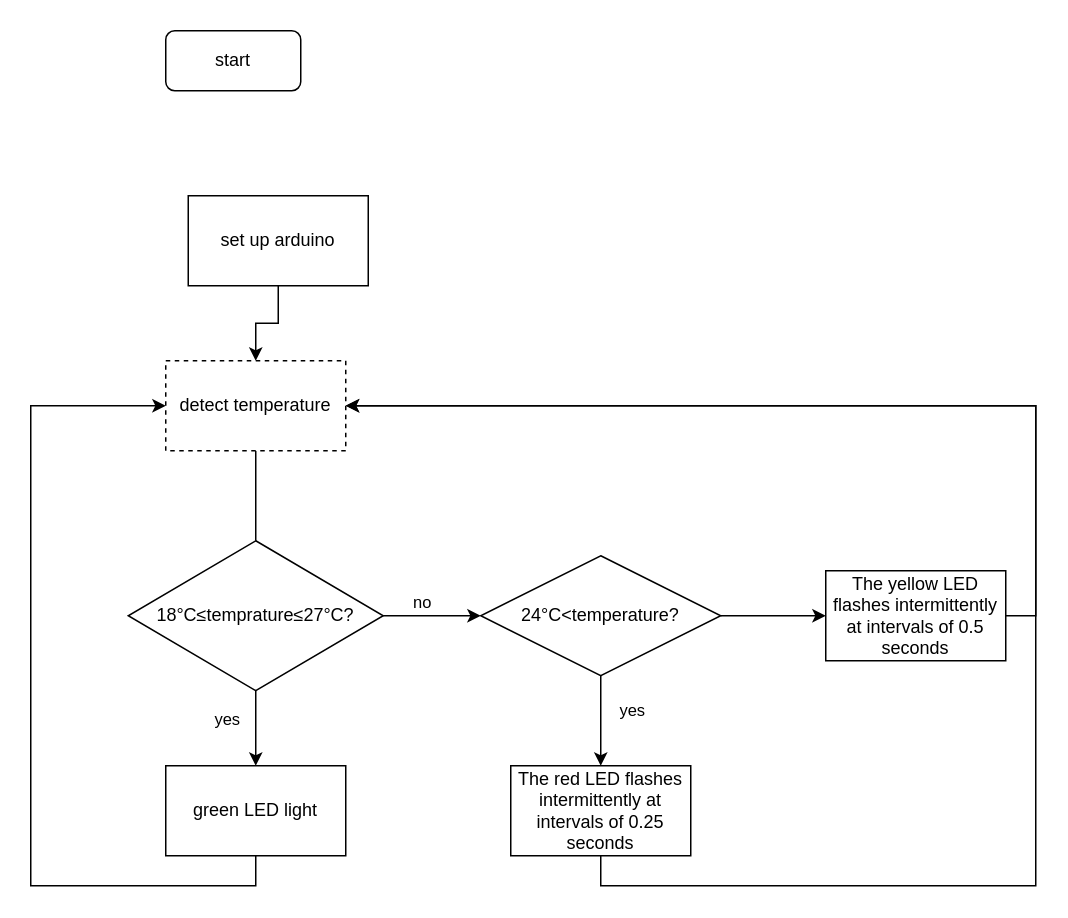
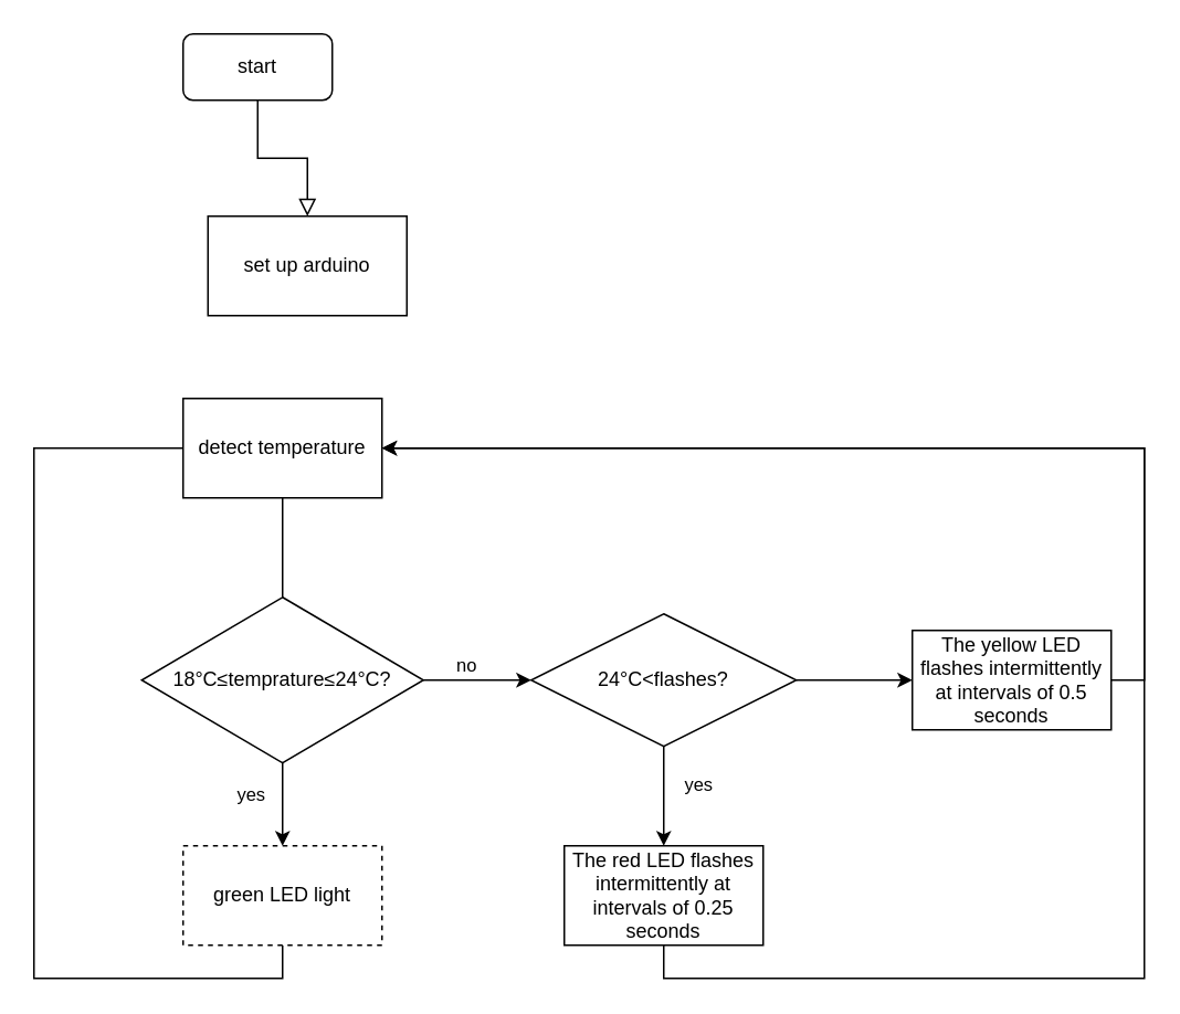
  <mxCell id="0" />
  <mxCell id="1" parent="0" />
+ <mxCell id="2" value="" style="rounded=0;html=1;jettySize=auto;orthogonalLoop=1;fontSize=11;endArrow=block;endFill=0;endSize=8;strokeWidth=1;shadow=0;labelBackgroundColor=none;edgeStyle=orthogonalEdgeStyle;entryX=0.5;entryY=0;entryDx=0;entryDy=0;" parent="1" source="3" target="5" edge="1"><mxGeometry relative="1" as="geometry"><mxPoint x="170" y="110" as="targetPoint" /></mxGeometry></mxCell>
  <mxCell id="3" value="start" style="rounded=1;whiteSpace=wrap;html=1;fontSize=12;glass=0;strokeWidth=1;shadow=0;" parent="1" vertex="1"><mxGeometry x="110" y="20" width="90" height="40" as="geometry" /></mxCell>
- <mxCell id="4" style="edgeStyle=orthogonalEdgeStyle;rounded=0;orthogonalLoop=1;jettySize=auto;html=1;exitX=0.5;exitY=1;exitDx=0;exitDy=0;entryX=0.5;entryY=0;entryDx=0;entryDy=0;" edge="1" parent="1" source="5" target="7"><mxGeometry relative="1" as="geometry" /></mxCell>
  <mxCell id="5" value="set up arduino" style="rounded=0;whiteSpace=wrap;html=1;" vertex="1" parent="1"><mxGeometry x="125" y="130" width="120" height="60" as="geometry" /></mxCell>
  <mxCell id="6" style="edgeStyle=orthogonalEdgeStyle;rounded=0;orthogonalLoop=1;jettySize=auto;html=1;exitX=0.5;exitY=1;exitDx=0;exitDy=0;entryX=0.5;entryY=0;entryDx=0;entryDy=0;endArrow=none;" edge="1" parent="1" source="7" target="12"><mxGeometry relative="1" as="geometry"><mxPoint x="170" y="350" as="targetPoint" /></mxGeometry></mxCell>
- <mxCell id="7" value="detect temperature" style="rounded=0;whiteSpace=wrap;html=1;dashed=1;" vertex="1" parent="1"><mxGeometry x="110" y="240" width="120" height="60" as="geometry" /></mxCell>
+ <mxCell id="7" value="detect temperature" style="rounded=0;whiteSpace=wrap;html=1;" vertex="1" parent="1"><mxGeometry x="110" y="240" width="120" height="60" as="geometry" /></mxCell>
  <mxCell id="8" style="edgeStyle=orthogonalEdgeStyle;rounded=0;orthogonalLoop=1;jettySize=auto;html=1;exitX=0.5;exitY=1;exitDx=0;exitDy=0;" edge="1" parent="1" source="12" target="14"><mxGeometry relative="1" as="geometry" /></mxCell>
  <mxCell id="9" value="yes" style="edgeLabel;html=1;align=center;verticalAlign=middle;resizable=0;points=[];" vertex="1" connectable="0" parent="8"><mxGeometry x="-0.264" relative="1" as="geometry"><mxPoint x="-20" as="offset" /></mxGeometry></mxCell>
  <mxCell id="10" style="edgeStyle=orthogonalEdgeStyle;rounded=0;orthogonalLoop=1;jettySize=auto;html=1;exitX=1;exitY=0.5;exitDx=0;exitDy=0;" edge="1" parent="1" source="12" target="18"><mxGeometry relative="1" as="geometry" /></mxCell>
  <mxCell id="11" value="no" style="edgeLabel;html=1;align=center;verticalAlign=middle;resizable=0;points=[];" vertex="1" connectable="0" parent="10"><mxGeometry x="0.071" y="-2" relative="1" as="geometry"><mxPoint x="-10" y="-12" as="offset" /></mxGeometry></mxCell>
- <mxCell id="12" value="18°C≤temprature≤27°C?" style="rhombus;whiteSpace=wrap;html=1;" vertex="1" parent="1"><mxGeometry x="85" y="360" width="170" height="100" as="geometry" /></mxCell>
- <mxCell id="13" style="edgeStyle=orthogonalEdgeStyle;rounded=0;orthogonalLoop=1;jettySize=auto;html=1;exitX=0.5;exitY=1;exitDx=0;exitDy=0;entryX=0;entryY=0.5;entryDx=0;entryDy=0;" edge="1" parent="1" source="14" target="7"><mxGeometry relative="1" as="geometry"><Array as="points"><mxPoint x="170" y="590" /><mxPoint x="20" y="590" /><mxPoint x="20" y="270" /></Array></mxGeometry></mxCell>
- <mxCell id="14" value="green LED light" style="rounded=0;whiteSpace=wrap;html=1;" vertex="1" parent="1"><mxGeometry x="110" y="510" width="120" height="60" as="geometry" /></mxCell>
+ <mxCell id="12" value="18°C≤temprature≤24°C?" style="rhombus;whiteSpace=wrap;html=1;" vertex="1" parent="1"><mxGeometry x="85" y="360" width="170" height="100" as="geometry" /></mxCell>
+ <mxCell id="13" style="edgeStyle=orthogonalEdgeStyle;rounded=0;orthogonalLoop=1;jettySize=auto;html=1;exitX=0.5;exitY=1;exitDx=0;exitDy=0;entryX=0;entryY=0.5;entryDx=0;entryDy=0;endArrow=none;" edge="1" parent="1" source="14" target="7"><mxGeometry relative="1" as="geometry"><Array as="points"><mxPoint x="170" y="590" /><mxPoint x="20" y="590" /><mxPoint x="20" y="270" /></Array></mxGeometry></mxCell>
+ <mxCell id="14" value="green LED light" style="rounded=0;whiteSpace=wrap;html=1;dashed=1;" vertex="1" parent="1"><mxGeometry x="110" y="510" width="120" height="60" as="geometry" /></mxCell>
  <mxCell id="15" style="edgeStyle=orthogonalEdgeStyle;rounded=0;orthogonalLoop=1;jettySize=auto;html=1;exitX=0.5;exitY=1;exitDx=0;exitDy=0;entryX=0.5;entryY=0;entryDx=0;entryDy=0;" edge="1" parent="1" source="18" target="20"><mxGeometry relative="1" as="geometry" /></mxCell>
  <mxCell id="16" value="yes" style="edgeLabel;html=1;align=center;verticalAlign=middle;resizable=0;points=[];" vertex="1" connectable="0" parent="15"><mxGeometry x="-0.253" y="3" relative="1" as="geometry"><mxPoint x="17" as="offset" /></mxGeometry></mxCell>
  <mxCell id="17" style="edgeStyle=orthogonalEdgeStyle;rounded=0;orthogonalLoop=1;jettySize=auto;html=1;exitX=1;exitY=0.5;exitDx=0;exitDy=0;entryX=0;entryY=0.5;entryDx=0;entryDy=0;" edge="1" parent="1" source="18" target="22"><mxGeometry relative="1" as="geometry" /></mxCell>
- <mxCell id="18" value="24°C&amp;lt;temperature?" style="rhombus;whiteSpace=wrap;html=1;" vertex="1" parent="1"><mxGeometry x="320" y="370" width="160" height="80" as="geometry" /></mxCell>
+ <mxCell id="18" value="24°C&amp;lt;flashes?" style="rhombus;whiteSpace=wrap;html=1;" vertex="1" parent="1"><mxGeometry x="320" y="370" width="160" height="80" as="geometry" /></mxCell>
  <mxCell id="19" style="edgeStyle=orthogonalEdgeStyle;rounded=0;orthogonalLoop=1;jettySize=auto;html=1;exitX=0.5;exitY=1;exitDx=0;exitDy=0;entryX=1;entryY=0.5;entryDx=0;entryDy=0;" edge="1" parent="1" source="20" target="7"><mxGeometry relative="1" as="geometry"><Array as="points"><mxPoint x="400" y="590" /><mxPoint x="690" y="590" /><mxPoint x="690" y="270" /></Array></mxGeometry></mxCell>
  <mxCell id="20" value="The red LED flashes intermittently at intervals of 0.25 seconds" style="rounded=0;whiteSpace=wrap;html=1;" vertex="1" parent="1"><mxGeometry x="340" y="510" width="120" height="60" as="geometry" /></mxCell>
  <mxCell id="21" style="edgeStyle=orthogonalEdgeStyle;rounded=0;orthogonalLoop=1;jettySize=auto;html=1;exitX=1;exitY=0.5;exitDx=0;exitDy=0;entryX=1;entryY=0.5;entryDx=0;entryDy=0;" edge="1" parent="1" source="22" target="7"><mxGeometry relative="1" as="geometry" /></mxCell>
  <mxCell id="22" value="The yellow LED flashes intermittently at intervals of 0.5 seconds" style="rounded=0;whiteSpace=wrap;html=1;" vertex="1" parent="1"><mxGeometry x="550" y="380" width="120" height="60" as="geometry" /></mxCell>
